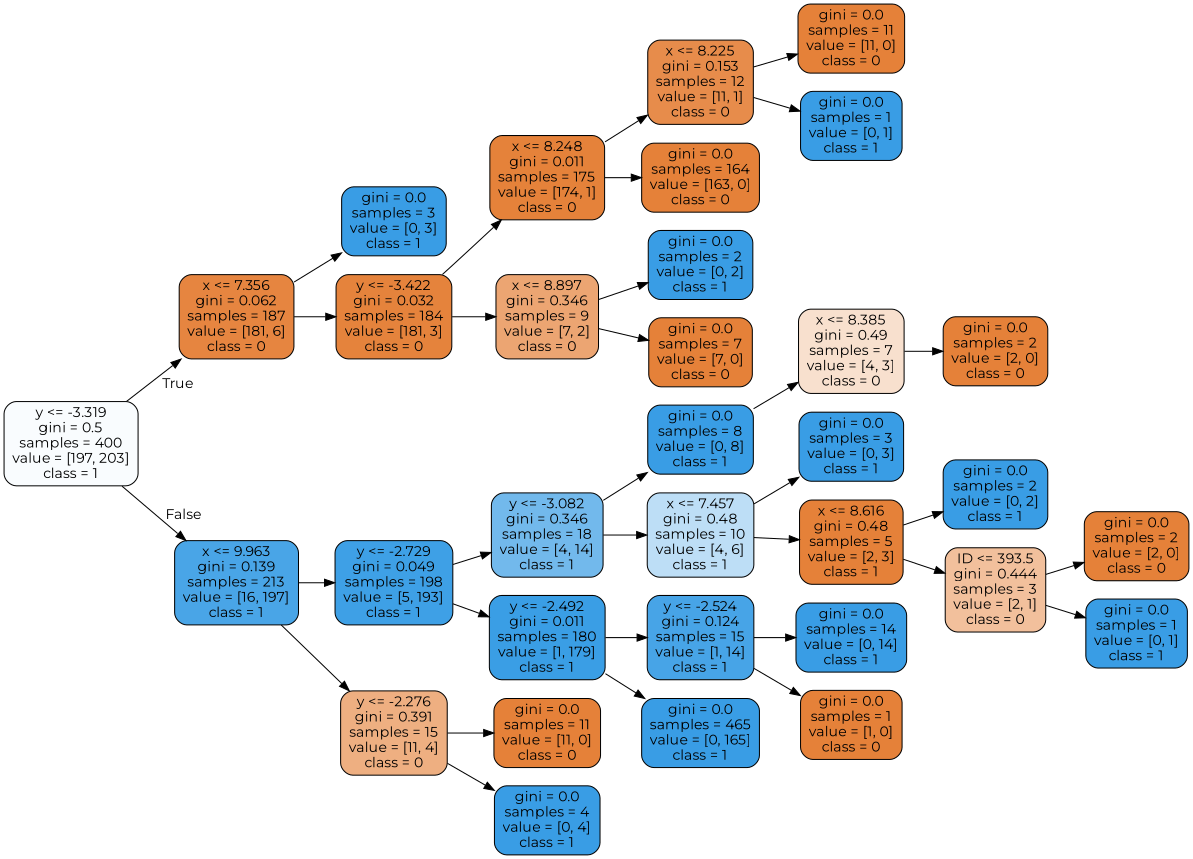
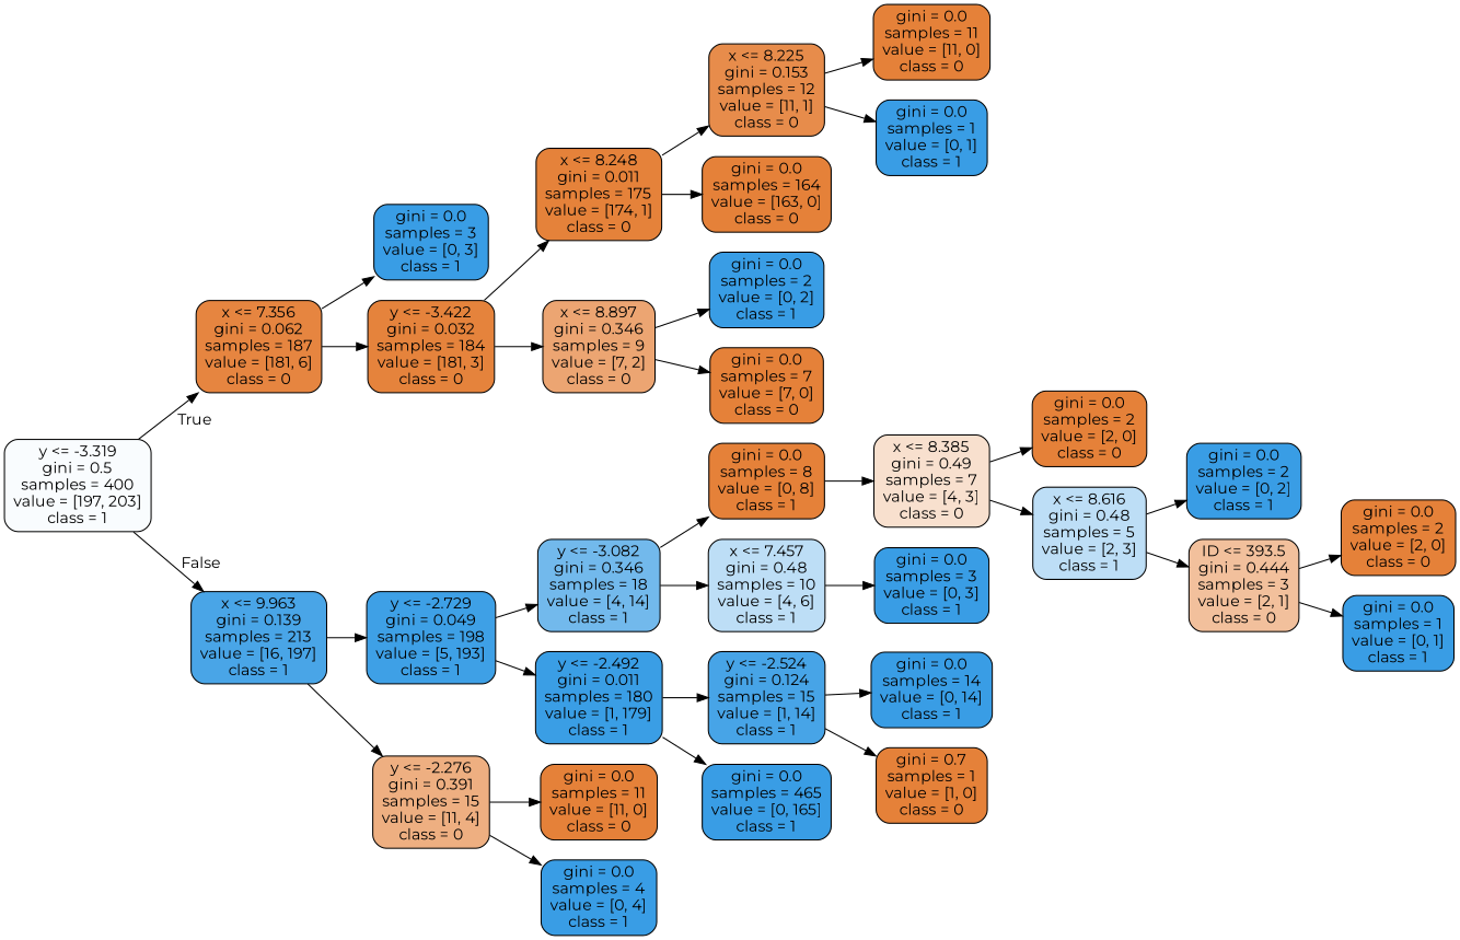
  digraph {
    fontname=Montserrat
    rankdir=LR
    node [color=black fillcolor="#399de5" fontname=Montserrat shape=box style="filled, rounded"]
    edge [fontname=Montserrat]
    n1 [fillcolor="#f9fcfe" label="y <= -3.319\ngini = 0.5\nsamples = 400\nvalue = [197, 203]\nclass = 1"]
    n2 [fillcolor="#e68540" label="x <= 7.356\ngini = 0.062\nsamples = 187\nvalue = [181, 6]\nclass = 0"]
    n3 [fillcolor="#49a5e7" label="x <= 9.963\ngini = 0.139\nsamples = 213\nvalue = [16, 197]\nclass = 1"]
    n4 [label="gini = 0.0\nsamples = 3\nvalue = [0, 3]\nclass = 1"]
    n5 [fillcolor="#e5833c" label="y <= -3.422\ngini = 0.032\nsamples = 184\nvalue = [181, 3]\nclass = 0"]
    n6 [fillcolor="#3ea0e6" label="y <= -2.729\ngini = 0.049\nsamples = 198\nvalue = [5, 193]\nclass = 1"]
    n7 [fillcolor="#eeaf81" label="y <= -2.276\ngini = 0.391\nsamples = 15\nvalue = [11, 4]\nclass = 0"]
    n8 [fillcolor="#e5823a" label="x <= 8.248\ngini = 0.011\nsamples = 175\nvalue = [174, 1]\nclass = 0"]
    n9 [fillcolor="#eca572" label="x <= 8.897\ngini = 0.346\nsamples = 9\nvalue = [7, 2]\nclass = 0"]
    n10 [fillcolor="#e78c4b" label="x <= 8.225\ngini = 0.153\nsamples = 12\nvalue = [11, 1]\nclass = 0"]
    n11 [fillcolor="#e58139" label="gini = 0.0\nsamples = 164\nvalue = [163, 0]\nclass = 0"]
    n12 [label="gini = 0.0\nsamples = 2\nvalue = [0, 2]\nclass = 1"]
    n13 [fillcolor="#e58139" label="gini = 0.0\nsamples = 7\nvalue = [7, 0]\nclass = 0"]
    n14 [fillcolor="#e58139" label="gini = 0.0\nsamples = 11\nvalue = [11, 0]\nclass = 0"]
    n15 [label="gini = 0.0\nsamples = 1\nvalue = [0, 1]\nclass = 1"]
    n16 [fillcolor="#72b9ec" label="y <= -3.082\ngini = 0.346\nsamples = 18\nvalue = [4, 14]\nclass = 1"]
    n17 [fillcolor="#3a9ee5" label="y <= -2.492\ngini = 0.011\nsamples = 180\nvalue = [1, 179]\nclass = 1"]
    n18 [fillcolor="#e58139" label="gini = 0.0\nsamples = 11\nvalue = [11, 0]\nclass = 0"]
    n19 [label="gini = 0.0\nsamples = 4\nvalue = [0, 4]\nclass = 1"]
-   n20 [label="gini = 0.0\nsamples = 8\nvalue = [0, 8]\nclass = 1"]
+   n20 [fillcolor="#e58139" label="gini = 0.0\nsamples = 8\nvalue = [0, 8]\nclass = 1"]
    n21 [fillcolor="#bddef6" label="x <= 7.457\ngini = 0.48\nsamples = 10\nvalue = [4, 6]\nclass = 1"]
    n22 [fillcolor="#47a4e7" label="y <= -2.524\ngini = 0.124\nsamples = 15\nvalue = [1, 14]\nclass = 1"]
    n23 [label="gini = 0.0\nsamples = 465\nvalue = [0, 165]\nclass = 1"]
    n24 [fillcolor="#f8e0ce" label="x <= 8.385\ngini = 0.49\nsamples = 7\nvalue = [4, 3]\nclass = 0"]
    n25 [label="gini = 0.0\nsamples = 3\nvalue = [0, 3]\nclass = 1"]
    n26 [fillcolor="#e58139" label="gini = 0.0\nsamples = 2\nvalue = [2, 0]\nclass = 0"]
-   n27 [fillcolor="#e58139" label="x <= 8.616\ngini = 0.48\nsamples = 5\nvalue = [2, 3]\nclass = 1"]
+   n27 [fillcolor="#bddef6" label="x <= 8.616\ngini = 0.48\nsamples = 5\nvalue = [2, 3]\nclass = 1"]
    n28 [label="gini = 0.0\nsamples = 2\nvalue = [0, 2]\nclass = 1"]
    n29 [fillcolor="#f2c09c" label="ID <= 393.5\ngini = 0.444\nsamples = 3\nvalue = [2, 1]\nclass = 0"]
    n30 [fillcolor="#e58139" label="gini = 0.0\nsamples = 2\nvalue = [2, 0]\nclass = 0"]
    n31 [label="gini = 0.0\nsamples = 1\nvalue = [0, 1]\nclass = 1"]
    n32 [label="gini = 0.0\nsamples = 14\nvalue = [0, 14]\nclass = 1"]
-   n33 [fillcolor="#e58139" label="gini = 0.0\nsamples = 1\nvalue = [1, 0]\nclass = 0"]
+   n33 [fillcolor="#e58139" label="gini = 0.7\nsamples = 1\nvalue = [1, 0]\nclass = 0"]
    n1 -> n2 [headlabel=True labelangle=45 labeldistance=2.5]
    n1 -> n3 [headlabel=False labelangle=-45 labeldistance=2.5]
    n2 -> n4
    n2 -> n5
    n3 -> n6
    n3 -> n7
    n5 -> n8
    n5 -> n9
    n6 -> n16
    n6 -> n17
    n7 -> n18
    n7 -> n19
    n8 -> n10
    n8 -> n11
    n9 -> n12
    n9 -> n13
    n10 -> n14
    n10 -> n15
    n16 -> n20
    n16 -> n21
    n17 -> n22
    n17 -> n23
    n20 -> n24
    n21 -> n25
    n22 -> n32
    n22 -> n33
    n24 -> n26
-   n21 -> n27
+   n24 -> n27
    n27 -> n28
    n27 -> n29
    n29 -> n30
    n29 -> n31
  }
